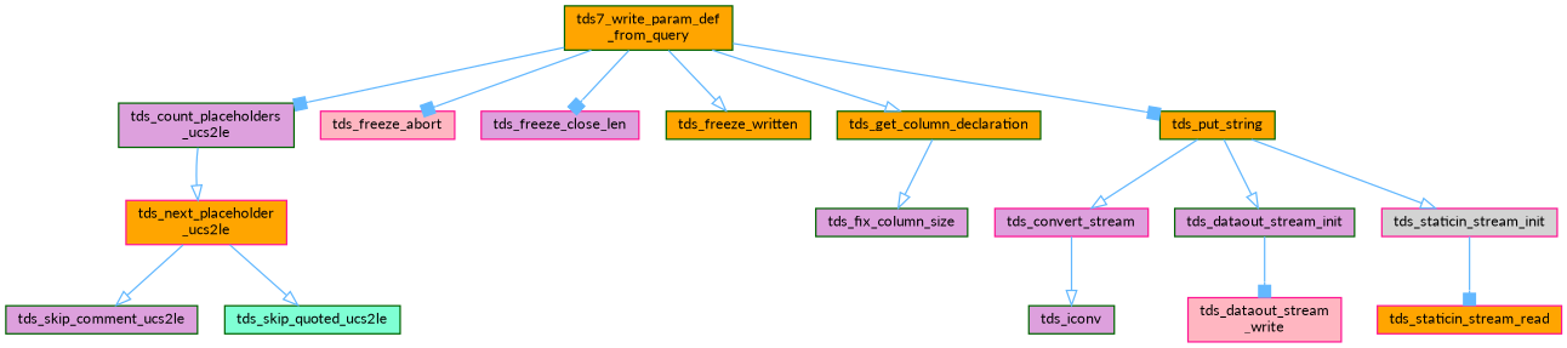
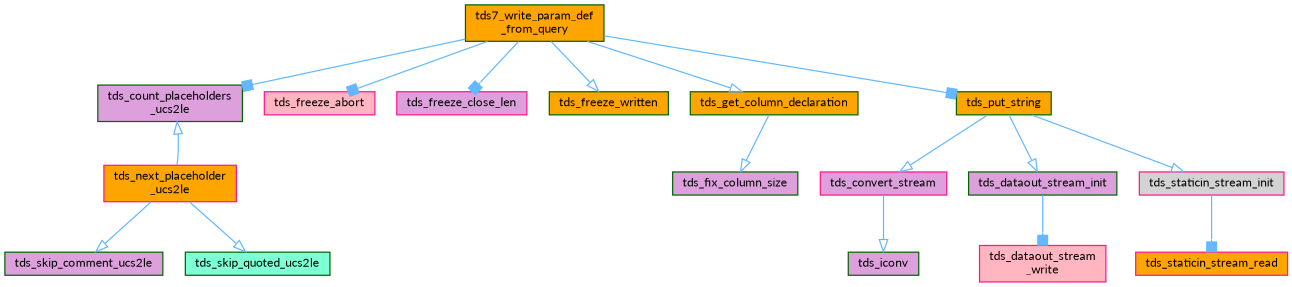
  digraph {
    fontname=Lato
    rankdir=TB
    node [color=darkgreen fillcolor=plum fontname=Lato fontsize=10 shape=box style=filled]
    edge [arrowhead=onormal color=steelblue1 fontname=Lato fontsize=10 labelfontname=Helvetica labelfontsize=10 style=solid]
    n1 [fillcolor=orange fontcolor=black height=0.2 label="tds7_write_param_def\l_from_query" width=0.4]
    n2 [height=0.2 label="tds_count_placeholders\l_ucs2le" width=0.4]
    n3 [color=deeppink fillcolor=lightpink height=0.2 label=tds_freeze_abort width=0.4]
    n4 [color=deeppink height=0.2 label=tds_freeze_close_len width=0.4]
    n5 [fillcolor=orange height=0.2 label=tds_freeze_written width=0.4]
    n6 [fillcolor=orange height=0.2 label=tds_get_column_declaration width=0.4]
    n7 [fillcolor=orange height=0.2 label=tds_put_string width=0.4]
    n8 [color=deeppink fillcolor=orange height=0.2 label="tds_next_placeholder\l_ucs2le" width=0.4]
    n9 [height=0.2 label=tds_fix_column_size width=0.4]
    n10 [color=deeppink height=0.2 label=tds_convert_stream width=0.4]
    n11 [height=0.2 label=tds_dataout_stream_init width=0.4]
    n12 [color=deeppink fillcolor=lightgrey height=0.2 label=tds_staticin_stream_init width=0.4]
    n13 [height=0.2 label=tds_skip_comment_ucs2le width=0.4]
    n14 [fillcolor=aquamarine height=0.2 label=tds_skip_quoted_ucs2le width=0.4]
    n15 [height=0.2 label=tds_iconv width=0.4]
    n16 [color=deeppink fillcolor=lightpink height=0.2 label="tds_dataout_stream\l_write" width=0.4]
    n17 [color=deeppink fillcolor=orange height=0.2 label=tds_staticin_stream_read width=0.4]
    n1 -> n2 [arrowhead=box]
    n1 -> n3 [arrowhead=box]
    n1 -> n4 [arrowhead=box]
    n1 -> n5
    n1 -> n6
    n1 -> n7 [arrowhead=box]
-   n2 -> n8
+   n8 -> n2
    n6 -> n9
    n7 -> n10
    n7 -> n11
    n7 -> n12
    n8 -> n13
    n8 -> n14
    n10 -> n15
    n11 -> n16 [arrowhead=box]
    n12 -> n17 [arrowhead=box]
  }
